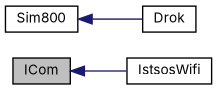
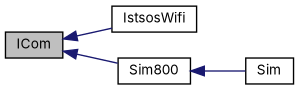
  digraph {
    fontname=Inter
    rankdir=LR
    node [color=black fillcolor=white fontname=Inter fontsize=10 shape=record style=filled]
    edge [color=midnightblue dir=back fontname=Inter fontsize=10 labelfontname=Helvetica labelfontsize=10 style=solid]
    n1 [fillcolor=grey75 fontcolor=black height=0.2 label=ICom width=0.4]
    n2 [height=0.2 label=IstsosWifi width=0.4]
    n3 [height=0.2 label=Sim800 width=0.4]
-   n4 [height=0.2 label=Drok width=0.4]
+   n4 [height=0.2 label=Sim width=0.4]
    n1 -> n2
+   n1 -> n3
    n3 -> n4
  }
